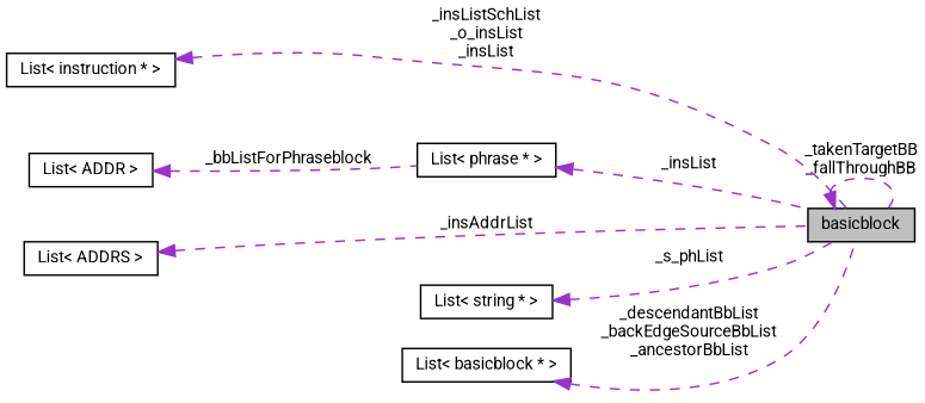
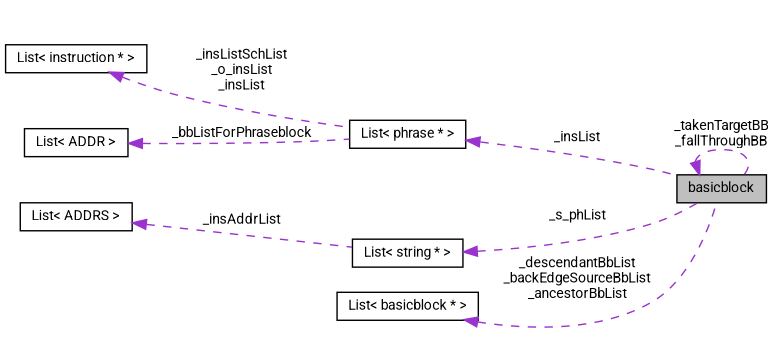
  digraph {
    fontname=Roboto
    rankdir=LR
    node [color=black fillcolor=white fontname=Roboto fontsize=10 shape=record style=filled]
    edge [color=darkorchid3 dir=back fontname=Roboto fontsize=10 labelfontname=Helvetica labelfontsize=10 style=dashed]
    n1 [fillcolor=grey75 fontcolor=black height=0.2 label=basicblock width=0.4]
    n2 [height=0.2 label="List\< instruction * \>" width=0.4]
    n3 [height=0.2 label="List\< string * \>" width=0.4]
    n4 [height=0.2 label="List\< ADDR \>" width=0.4]
    n5 [height=0.2 label="List\< phrase * \>" width=0.4]
    n6 [height=0.2 label="List\< ADDRS \>" width=0.4]
    n7 [height=0.2 label="List\< basicblock * \>" width=0.4]
    n1 -> n1 [label="_takenTargetBB\n_fallThroughBB"]
-   n2 -> n1 [label="_insListSchList\n_o_insList\n_insList"]
+   n2 -> n5 [label="_insListSchList\n_o_insList\n_insList"]
    n3 -> n1 [label=_s_phList]
    n4 -> n5 [label=_bbListForPhraseblock]
    n5 -> n1 [label=_insList]
-   n6 -> n1 [label=_insAddrList]
+   n6 -> n3 [label=_insAddrList]
    n7 -> n1 [label="_descendantBbList\n_backEdgeSourceBbList\n_ancestorBbList"]
  }
